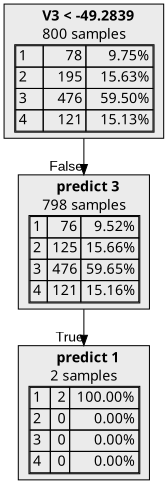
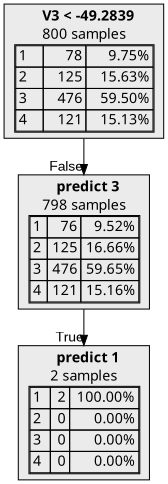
  digraph {
    node [fillcolor="#EBEBEB" fontname="bold arial" shape=box style=filled color=black]
    edge [fontname=arial labeldistance=2.5]
-   n1 [label=<  <TABLE BORDER="0" CELLPADDING="0">       <TR>     <TD>       <B>V3 &lt; -49.2839</B>     </TD>   </TR>      <TR>       <TD>800 samples</TD>     </TR>     <TR>   <TD>     <TABLE CELLSPACING="0">                <TR >     <TD ALIGN="LEFT">1</TD>     <TD ALIGN="RIGHT">78</TD>     <TD ALIGN="RIGHT">9.75%</TD>   </TR>   <TR >     <TD ALIGN="LEFT">2</TD>     <TD ALIGN="RIGHT">195</TD>     <TD ALIGN="RIGHT">15.63%</TD>   </TR>   <TR class="highlighted">     <TD ALIGN="LEFT">3</TD>     <TD ALIGN="RIGHT">476</TD>     <TD ALIGN="RIGHT">59.50%</TD>   </TR>   <TR >     <TD ALIGN="LEFT">4</TD>     <TD ALIGN="RIGHT">121</TD>     <TD ALIGN="RIGHT">15.13%</TD>   </TR>      </TABLE>   </TD> </TR>    </TABLE> > color=""]
-   n2 [label=<  <TABLE BORDER="0" CELLPADDING="0">       <TR>     <TD>       <B>predict 3</B>     </TD>   </TR>      <TR>       <TD>798 samples</TD>     </TR>     <TR>   <TD>     <TABLE CELLSPACING="0">                <TR >     <TD ALIGN="LEFT">1</TD>     <TD ALIGN="RIGHT">76</TD>     <TD ALIGN="RIGHT">9.52%</TD>   </TR>   <TR >     <TD ALIGN="LEFT">2</TD>     <TD ALIGN="RIGHT">125</TD>     <TD ALIGN="RIGHT">15.66%</TD>   </TR>   <TR class="highlighted">     <TD ALIGN="LEFT">3</TD>     <TD ALIGN="RIGHT">476</TD>     <TD ALIGN="RIGHT">59.65%</TD>   </TR>   <TR >     <TD ALIGN="LEFT">4</TD>     <TD ALIGN="RIGHT">121</TD>     <TD ALIGN="RIGHT">15.16%</TD>   </TR>      </TABLE>   </TD> </TR>    </TABLE> >]
+   n1 [label=<  <TABLE BORDER="0" CELLPADDING="0">       <TR>     <TD>       <B>V3 &lt; -49.2839</B>     </TD>   </TR>      <TR>       <TD>800 samples</TD>     </TR>     <TR>   <TD>     <TABLE CELLSPACING="0">                <TR >     <TD ALIGN="LEFT">1</TD>     <TD ALIGN="RIGHT">78</TD>     <TD ALIGN="RIGHT">9.75%</TD>   </TR>   <TR >     <TD ALIGN="LEFT">2</TD>     <TD ALIGN="RIGHT">125</TD>     <TD ALIGN="RIGHT">15.63%</TD>   </TR>   <TR class="highlighted">     <TD ALIGN="LEFT">3</TD>     <TD ALIGN="RIGHT">476</TD>     <TD ALIGN="RIGHT">59.50%</TD>   </TR>   <TR >     <TD ALIGN="LEFT">4</TD>     <TD ALIGN="RIGHT">121</TD>     <TD ALIGN="RIGHT">15.13%</TD>   </TR>      </TABLE>   </TD> </TR>    </TABLE> > color=""]
+   n2 [label=<  <TABLE BORDER="0" CELLPADDING="0">       <TR>     <TD>       <B>predict 3</B>     </TD>   </TR>      <TR>       <TD>798 samples</TD>     </TR>     <TR>   <TD>     <TABLE CELLSPACING="0">                <TR >     <TD ALIGN="LEFT">1</TD>     <TD ALIGN="RIGHT">76</TD>     <TD ALIGN="RIGHT">9.52%</TD>   </TR>   <TR >     <TD ALIGN="LEFT">2</TD>     <TD ALIGN="RIGHT">125</TD>     <TD ALIGN="RIGHT">16.66%</TD>   </TR>   <TR class="highlighted">     <TD ALIGN="LEFT">3</TD>     <TD ALIGN="RIGHT">476</TD>     <TD ALIGN="RIGHT">59.65%</TD>   </TR>   <TR >     <TD ALIGN="LEFT">4</TD>     <TD ALIGN="RIGHT">121</TD>     <TD ALIGN="RIGHT">15.16%</TD>   </TR>      </TABLE>   </TD> </TR>    </TABLE> >]
    n3 [label=<  <TABLE BORDER="0" CELLPADDING="0">       <TR>     <TD>       <B>predict 1</B>     </TD>   </TR>      <TR>       <TD>2 samples</TD>     </TR>     <TR>   <TD>     <TABLE CELLSPACING="0">                <TR class="highlighted">     <TD ALIGN="LEFT">1</TD>     <TD ALIGN="RIGHT">2</TD>     <TD ALIGN="RIGHT">100.00%</TD>   </TR>   <TR >     <TD ALIGN="LEFT">2</TD>     <TD ALIGN="RIGHT">0</TD>     <TD ALIGN="RIGHT">0.00%</TD>   </TR>   <TR >     <TD ALIGN="LEFT">3</TD>     <TD ALIGN="RIGHT">0</TD>     <TD ALIGN="RIGHT">0.00%</TD>   </TR>   <TR >     <TD ALIGN="LEFT">4</TD>     <TD ALIGN="RIGHT">0</TD>     <TD ALIGN="RIGHT">0.00%</TD>   </TR>      </TABLE>   </TD> </TR>    </TABLE> >]
    n1 -> n2 [headlabel=False labelangle=-45]
    n2 -> n3 [headlabel=True labelangle=45]
  }
